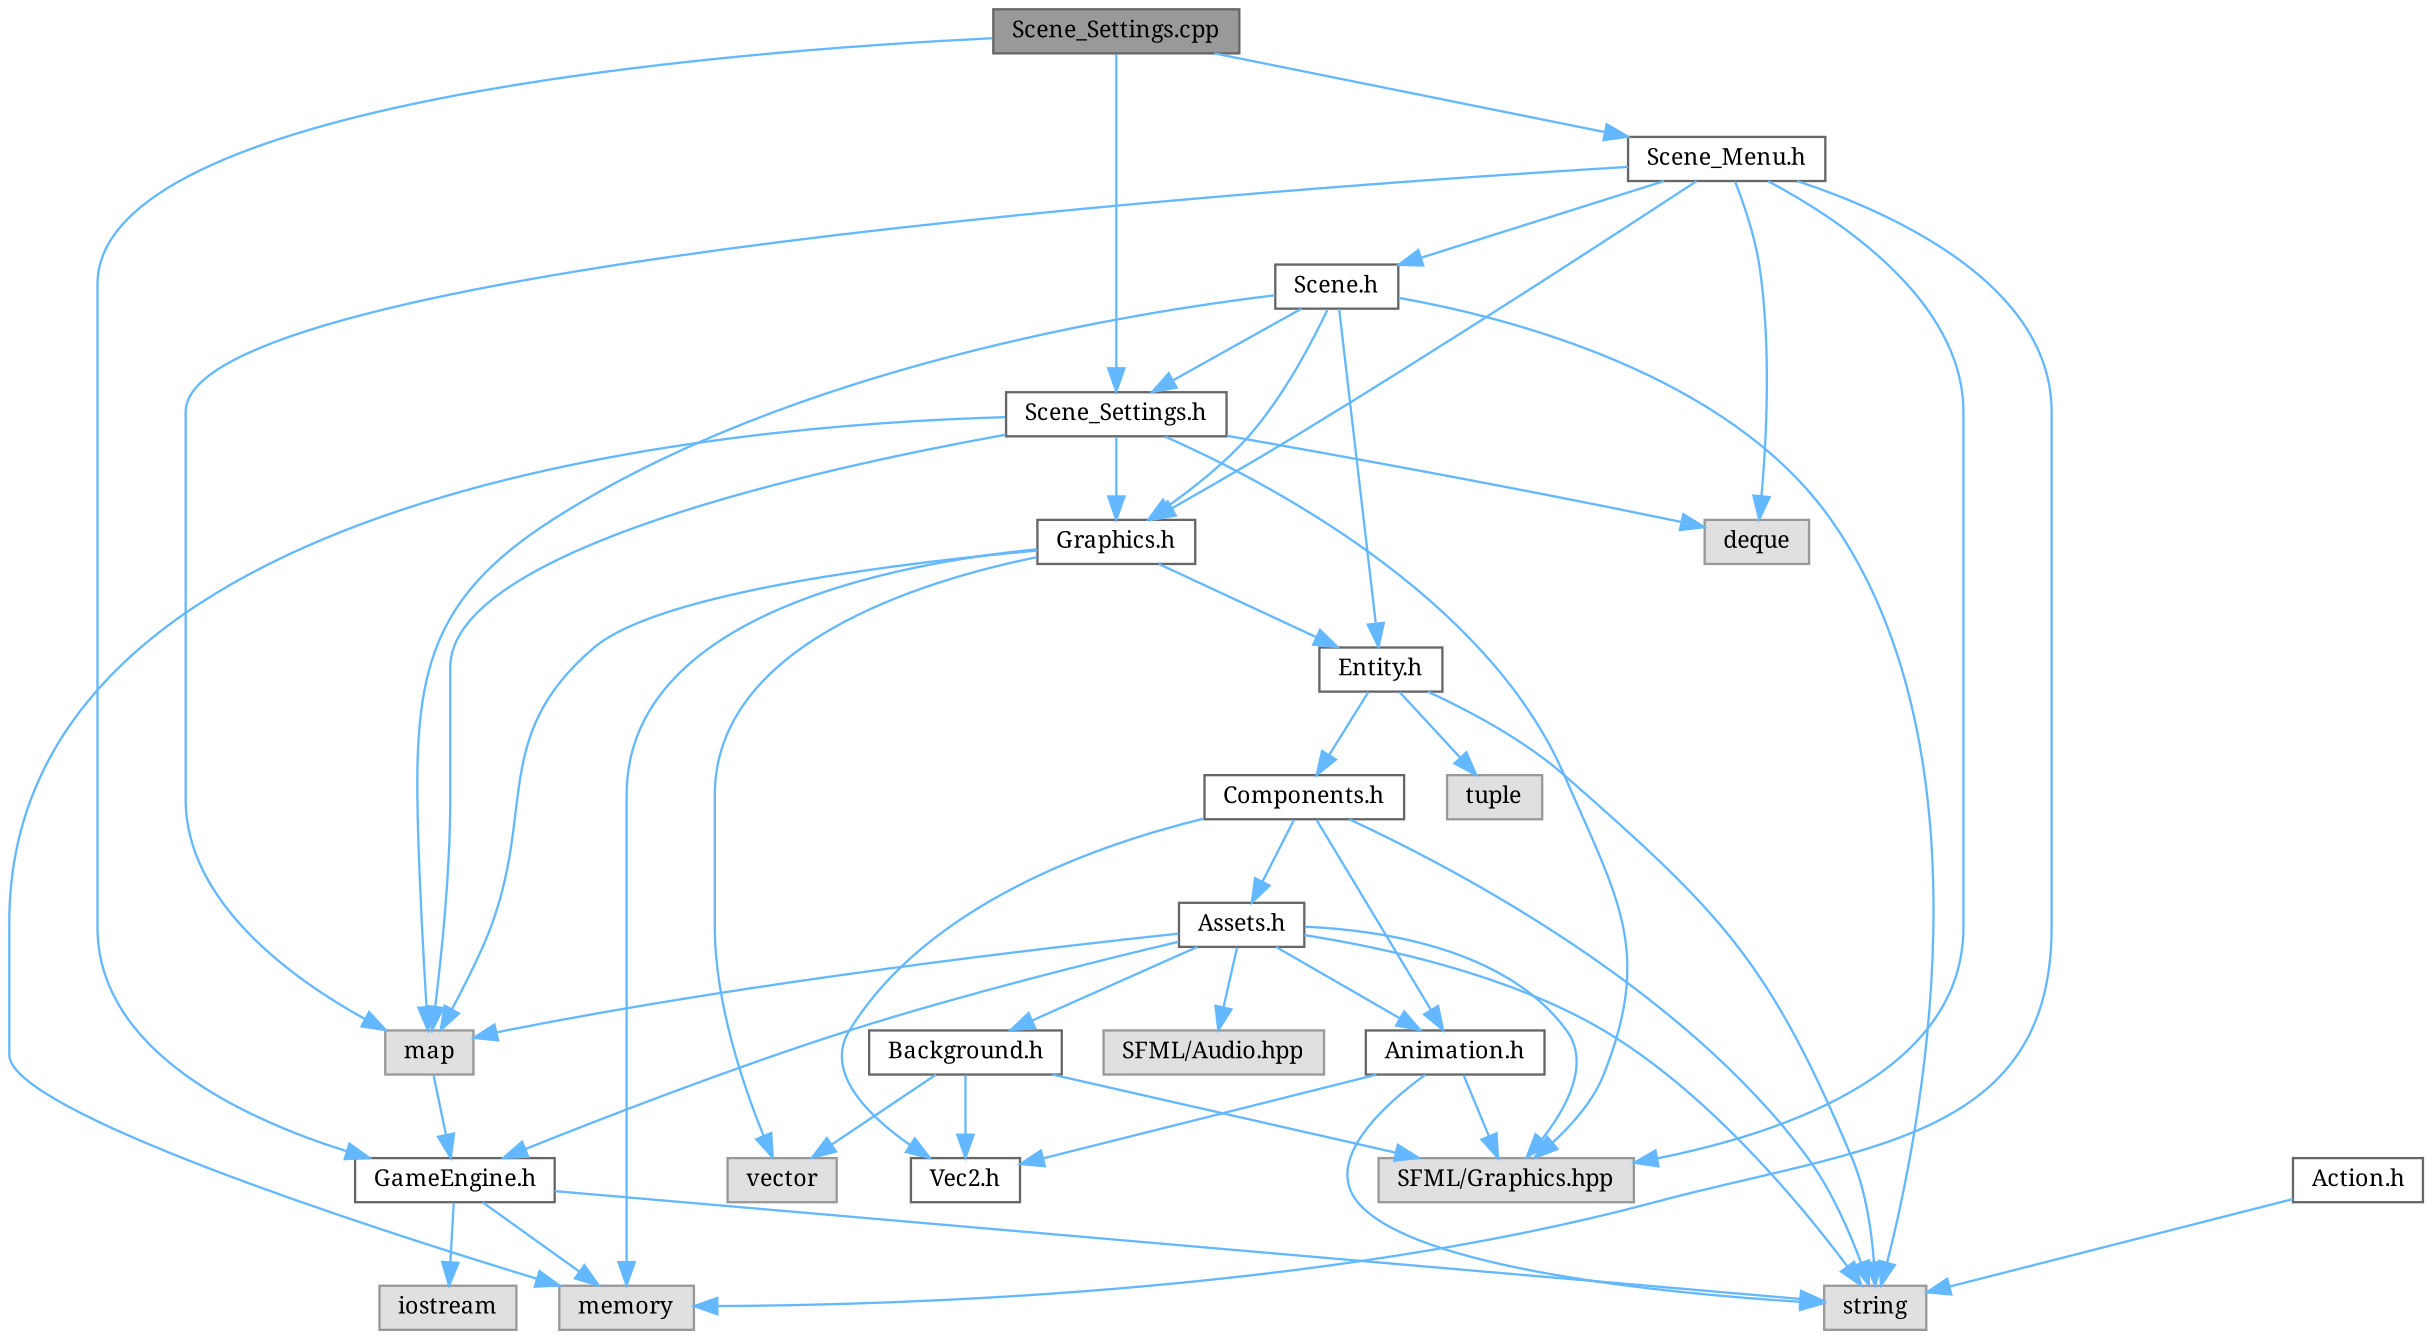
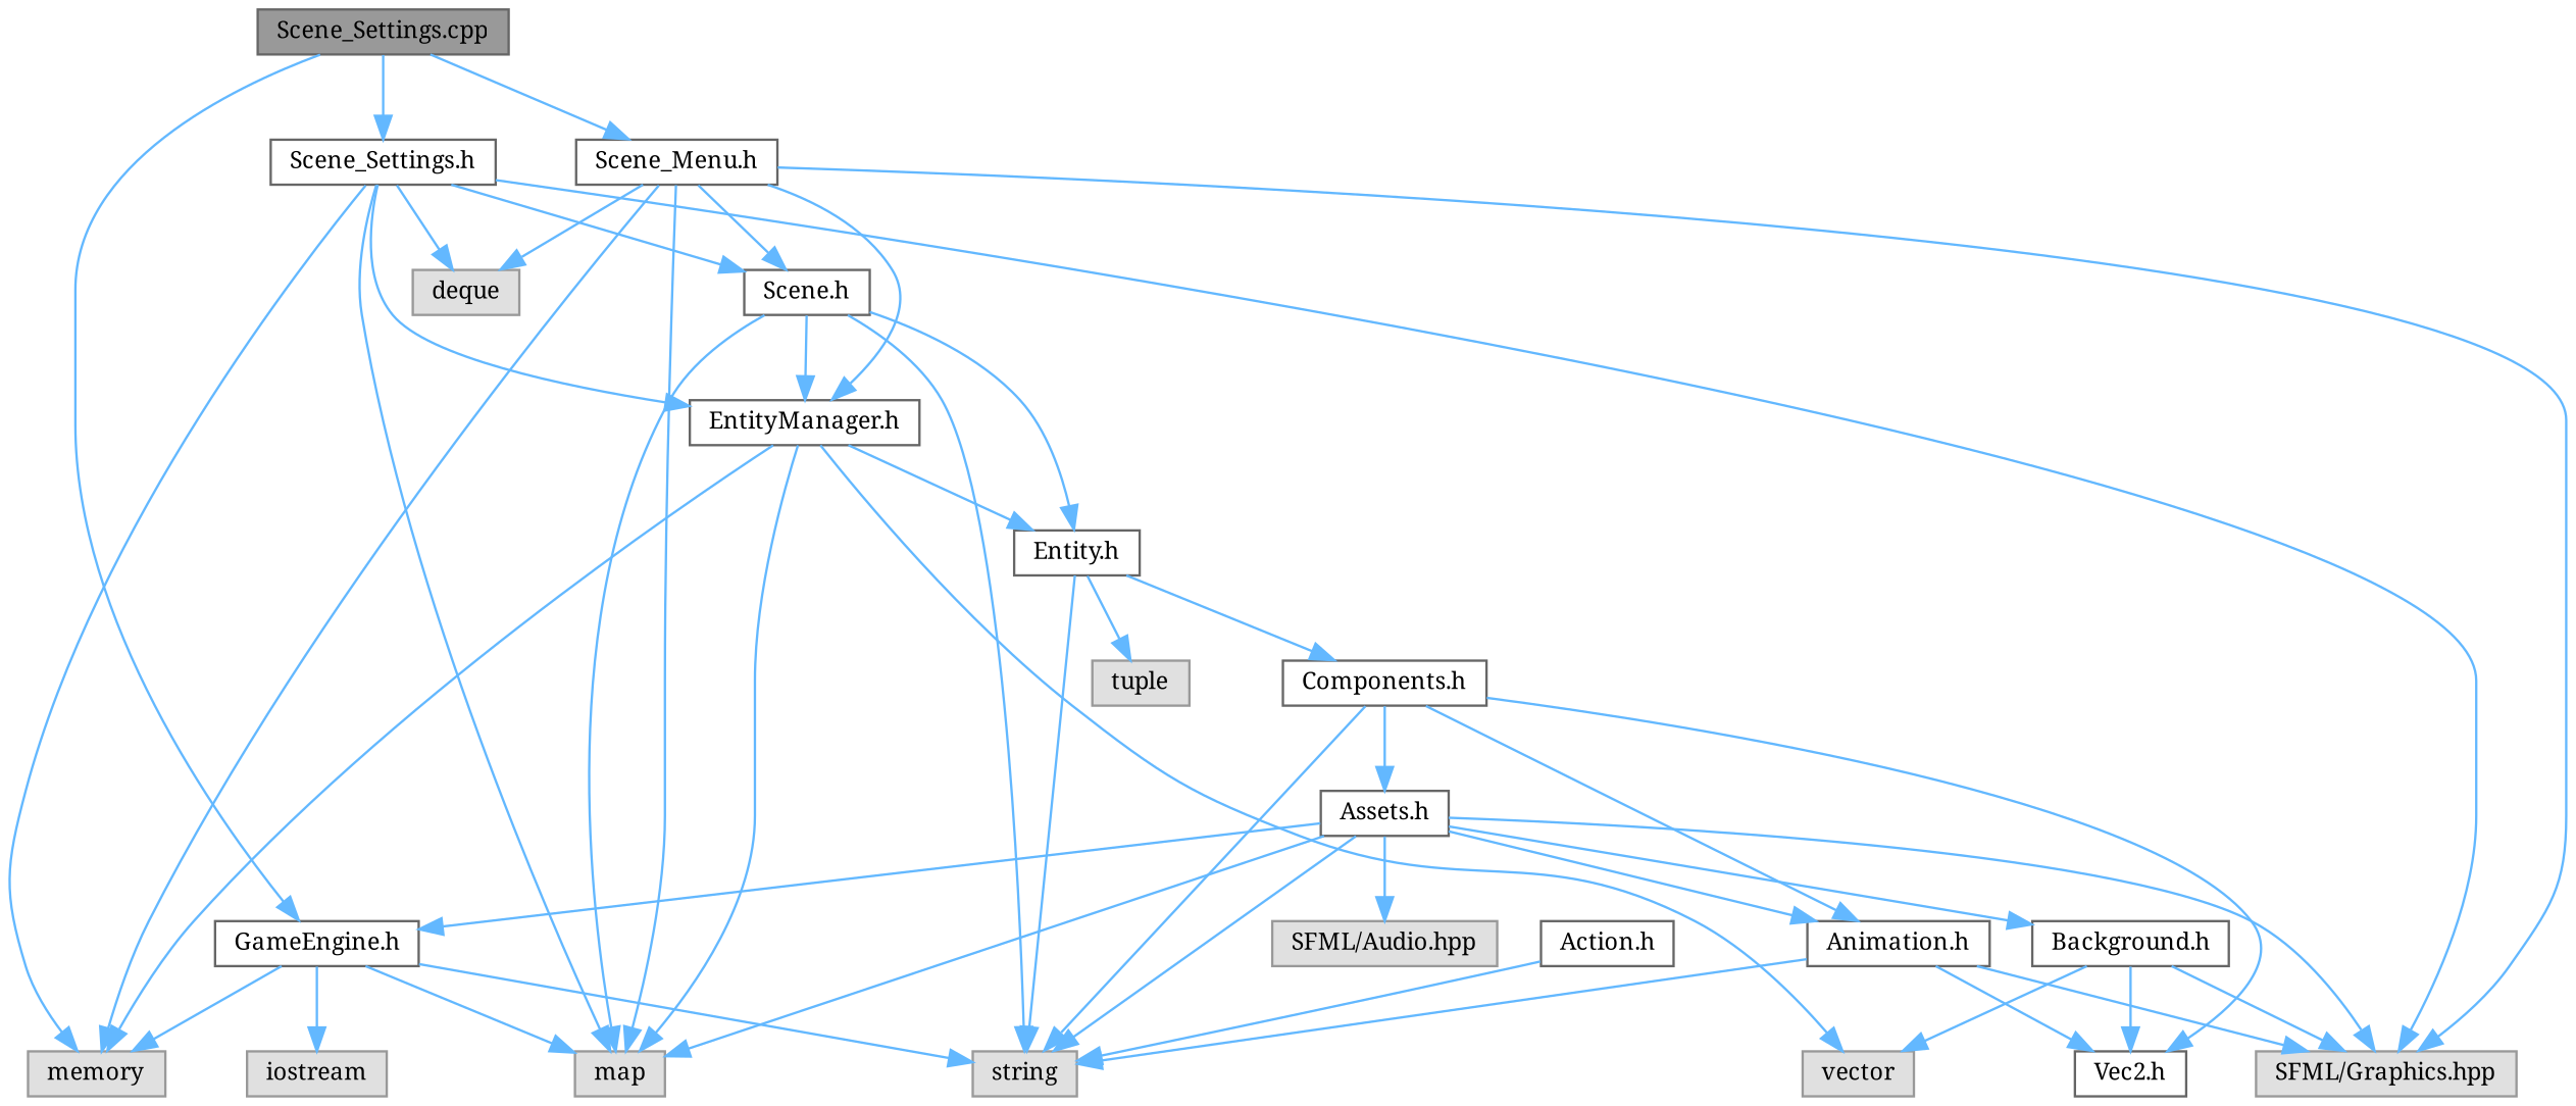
  digraph {
    fontname="Noto Serif"
    node [color=grey40 fillcolor=white fontname="Noto Serif" fontsize=10 shape=box style=filled]
    edge [color=steelblue1 fontname="Noto Serif" fontsize=10 labelfontname=Helvetica labelfontsize=10 style=solid]
    n1 [color=gray40 fillcolor=grey60 fontcolor=black height=0.2 label="Scene_Settings.cpp" width=0.4]
    n2 [height=0.2 label="Scene_Settings.h" width=0.4]
    n3 [height=0.2 label="Scene_Menu.h" width=0.4]
    n4 [height=0.2 label="GameEngine.h" width=0.4]
    n5 [height=0.2 label="Scene.h" width=0.4]
    n6 [color=grey60 fillcolor="#E0E0E0" height=0.2 label=map width=0.4]
-   n7 [height=0.2 label="Graphics.h" width=0.4]
+   n7 [height=0.2 label="EntityManager.h" width=0.4]
    n8 [color=grey60 fillcolor="#E0E0E0" height=0.2 label=memory width=0.4]
    n9 [color=grey60 fillcolor="#E0E0E0" height=0.2 label="SFML/Graphics.hpp" width=0.4]
    n10 [color=grey60 fillcolor="#E0E0E0" height=0.2 label=deque width=0.4]
    n11 [color=grey60 fillcolor="#E0E0E0" height=0.2 label=string width=0.4]
    n12 [color=grey60 fillcolor="#E0E0E0" height=0.2 label=iostream width=0.4]
    n13 [height=0.2 label="Entity.h" width=0.4]
    n14 [color=grey60 fillcolor="#E0E0E0" height=0.2 label=vector width=0.4]
    n15 [height=0.2 label="Action.h" width=0.4]
    n16 [height=0.2 label="Components.h" width=0.4]
    n17 [color=grey60 fillcolor="#E0E0E0" height=0.2 label=tuple width=0.4]
    n18 [height=0.2 label="Animation.h" width=0.4]
    n19 [height=0.2 label="Vec2.h" width=0.4]
    n20 [height=0.2 label="Assets.h" width=0.4]
    n21 [color=grey60 fillcolor="#E0E0E0" height=0.2 label="SFML/Audio.hpp" width=0.4]
    n22 [height=0.2 label="Background.h" width=0.4]
    n1 -> n2
    n1 -> n3
    n1 -> n4
-   n5 -> n2
+   n2 -> n5
    n2 -> n6
    n2 -> n7
    n2 -> n8
    n2 -> n9
    n2 -> n10
    n3 -> n5
    n3 -> n6
    n3 -> n7
    n3 -> n8
    n3 -> n9
    n3 -> n10
-   n6 -> n4
+   n4 -> n6
    n4 -> n8
    n4 -> n11
    n4 -> n12
    n5 -> n6
    n5 -> n7
    n5 -> n11
    n5 -> n13
    n7 -> n6
    n7 -> n8
    n7 -> n13
    n7 -> n14
    n13 -> n11
    n13 -> n16
    n13 -> n17
    n15 -> n11
    n16 -> n11
    n16 -> n18
    n16 -> n19
    n16 -> n20
    n18 -> n9
    n18 -> n11
    n18 -> n19
    n20 -> n4
    n20 -> n6
    n20 -> n9
    n20 -> n11
    n20 -> n18
    n20 -> n21
    n20 -> n22
    n22 -> n9
    n22 -> n14
    n22 -> n19
  }
